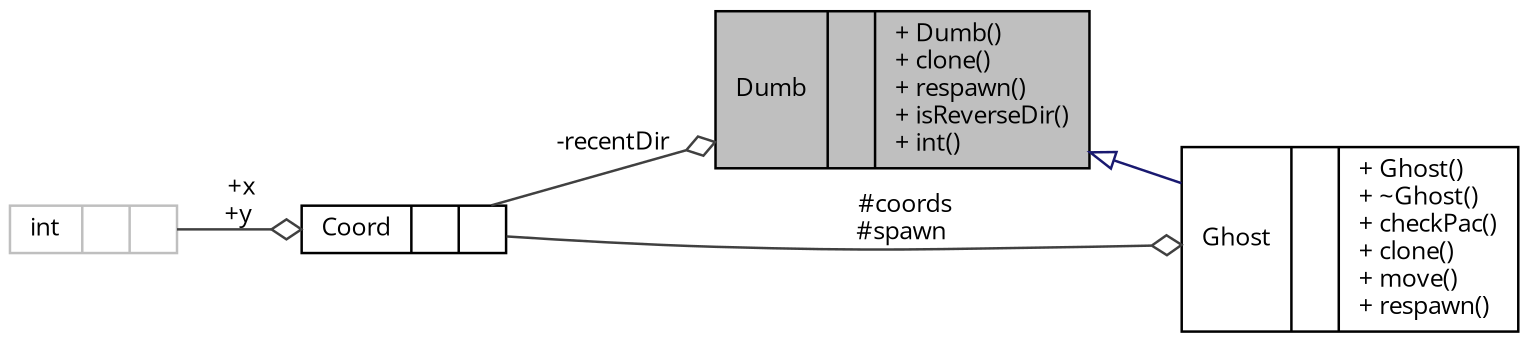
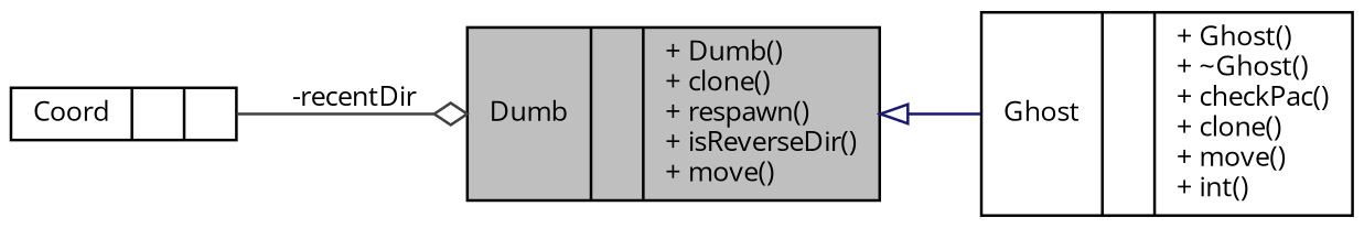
  digraph {
    fontname="Open Sans"
    rankdir=LR
    node [color=black fillcolor=white fontname="Open Sans" fontsize=10 shape=record style=filled]
    edge [color=grey25 fontname="Open Sans" fontsize=10 labelfontname=Helvetica labelfontsize=10 style=solid arrowhead=odiamond]
-   n1 [fillcolor=grey75 fontcolor=black height=0.2 label="{Dumb\n||+ Dumb()\l+ clone()\l+ respawn()\l+ isReverseDir()\l+ int()\l}" width=0.4]
-   n2 [height=0.2 label="{Ghost\n||+ Ghost()\l+ ~Ghost()\l+ checkPac()\l+ clone()\l+ move()\l+ respawn()\l}" width=0.4]
+   n1 [fillcolor=grey75 fontcolor=black height=0.2 label="{Dumb\n||+ Dumb()\l+ clone()\l+ respawn()\l+ isReverseDir()\l+ move()\l}" width=0.4]
+   n2 [height=0.2 label="{Ghost\n||+ Ghost()\l+ ~Ghost()\l+ checkPac()\l+ clone()\l+ move()\l+ int()\l}" width=0.4]
    n3 [height=0.2 label="{Coord\n||}" width=0.4]
-   n4 [color=grey75 height=0.2 label="{int\n||}" width=0.4]
    n1 -> n2 [arrowtail=onormal color=midnightblue dir=back arrowhead=""]
    n3 -> n1 [label=" -recentDir"]
-   n3 -> n2 [label=" #coords\n#spawn"]
-   n4 -> n3 [label=" +x\n+y"]
  }
